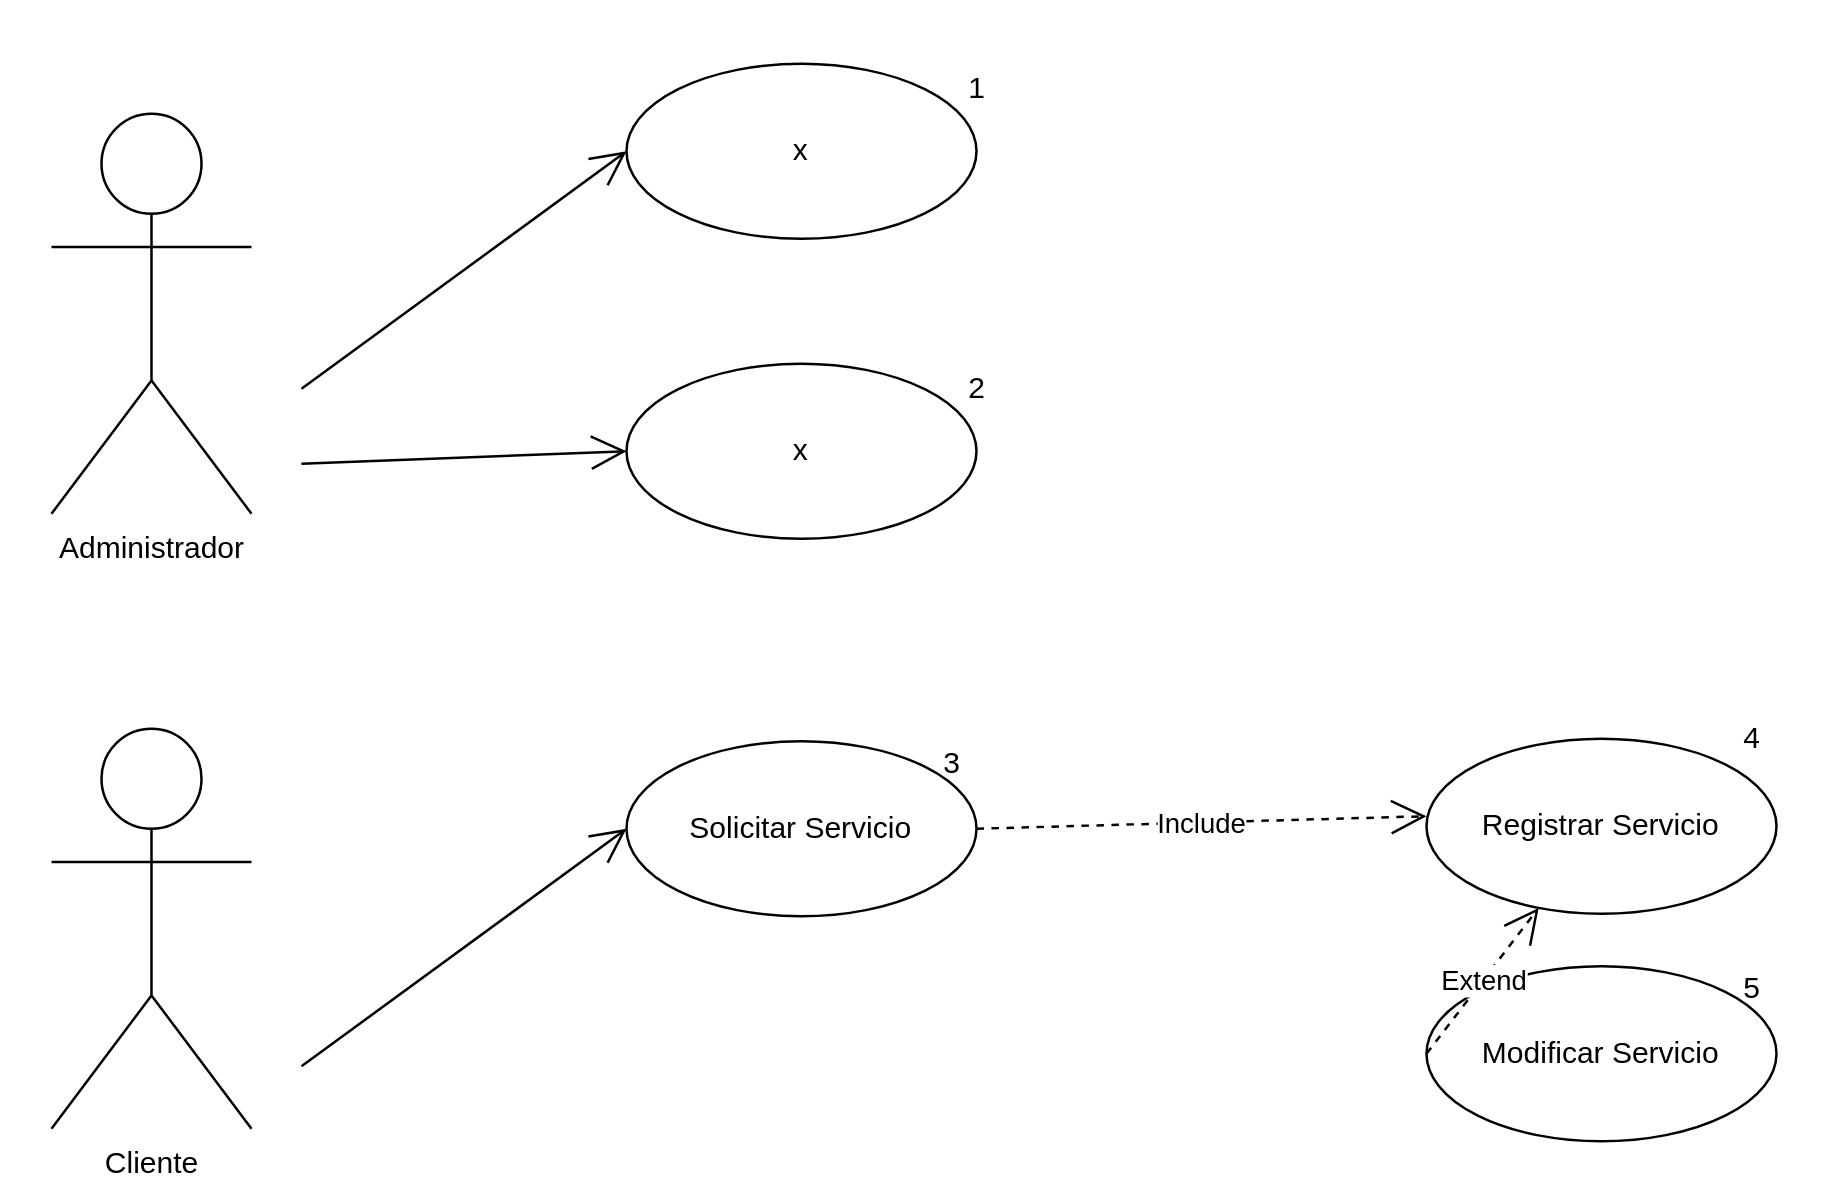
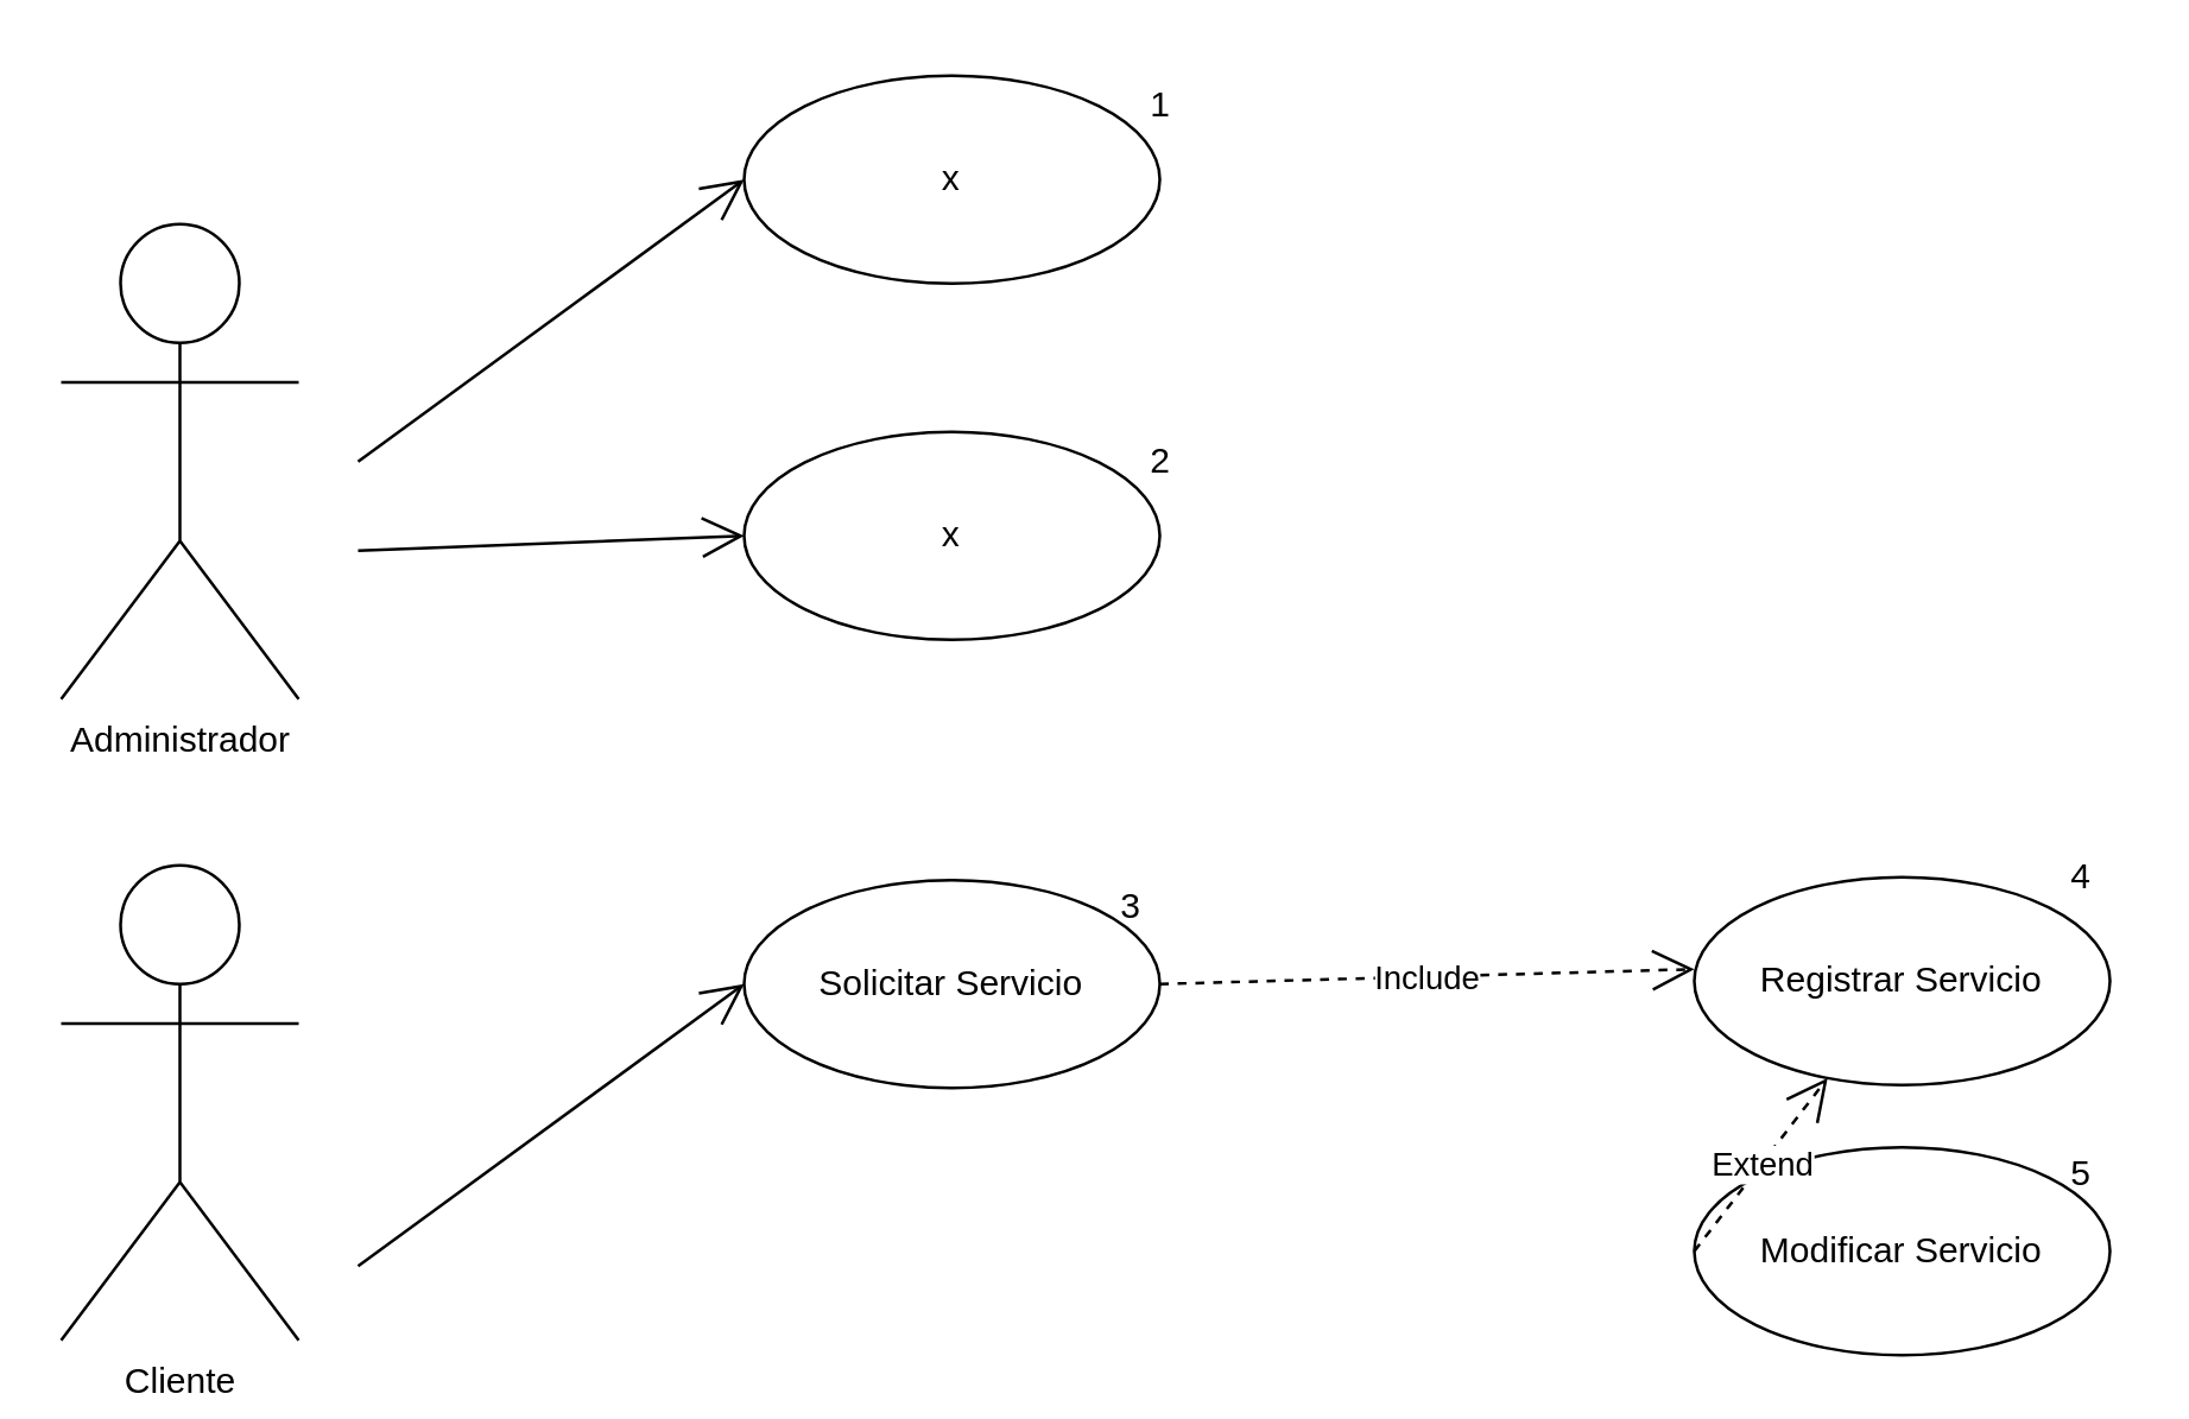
  <mxCell id="0" />
  <mxCell id="1" parent="0" />
- <mxCell id="2" value="Administrador" style="shape=umlActor;verticalLabelPosition=bottom;verticalAlign=top;html=1;" parent="1" vertex="1"><mxGeometry x="20" y="45" width="80" height="160" as="geometry" /></mxCell>
+ <mxCell id="2" value="Administrador" style="shape=umlActor;verticalLabelPosition=bottom;verticalAlign=top;html=1;" parent="1" vertex="1"><mxGeometry x="20" y="75" width="80" height="160" as="geometry" /></mxCell>
  <mxCell id="3" value="x" style="ellipse;whiteSpace=wrap;html=1;" parent="1" vertex="1"><mxGeometry x="250" y="25" width="140" height="70" as="geometry" /></mxCell>
  <mxCell id="4" value="" style="endArrow=open;endFill=1;endSize=12;html=1;rounded=0;entryX=0;entryY=0.5;entryDx=0;entryDy=0;" parent="1" target="3" edge="1"><mxGeometry width="160" relative="1" as="geometry"><mxPoint x="120" y="155" as="sourcePoint" /><mxPoint x="280" y="155" as="targetPoint" /></mxGeometry></mxCell>
  <mxCell id="5" value="x" style="ellipse;whiteSpace=wrap;html=1;" parent="1" vertex="1"><mxGeometry x="250" y="145" width="140" height="70" as="geometry" /></mxCell>
  <mxCell id="6" value="" style="endArrow=open;endFill=1;endSize=12;html=1;rounded=0;entryX=0;entryY=0.5;entryDx=0;entryDy=0;" parent="1" target="5" edge="1"><mxGeometry width="160" relative="1" as="geometry"><mxPoint x="120" y="185" as="sourcePoint" /><mxPoint x="280" y="195" as="targetPoint" /></mxGeometry></mxCell>
  <mxCell id="7" value="Cliente" style="shape=umlActor;verticalLabelPosition=bottom;verticalAlign=top;html=1;" parent="1" vertex="1"><mxGeometry x="20" y="291" width="80" height="160" as="geometry" /></mxCell>
  <mxCell id="8" value="Solicitar Servicio" style="ellipse;whiteSpace=wrap;html=1;" parent="1" vertex="1"><mxGeometry x="250" y="296" width="140" height="70" as="geometry" /></mxCell>
  <mxCell id="9" value="" style="endArrow=open;endFill=1;endSize=12;html=1;rounded=0;entryX=0;entryY=0.5;entryDx=0;entryDy=0;" parent="1" target="8" edge="1"><mxGeometry width="160" relative="1" as="geometry"><mxPoint x="120" y="426" as="sourcePoint" /><mxPoint x="280" y="426" as="targetPoint" /></mxGeometry></mxCell>
  <mxCell id="10" value="Include" style="endArrow=open;endSize=12;dashed=1;html=1;rounded=0;exitX=1;exitY=0.5;exitDx=0;exitDy=0;" parent="1" source="8" edge="1"><mxGeometry width="160" relative="1" as="geometry"><mxPoint x="410" y="326" as="sourcePoint" /><mxPoint x="570" y="326" as="targetPoint" /></mxGeometry></mxCell>
  <mxCell id="11" value="Registrar Servicio" style="ellipse;whiteSpace=wrap;html=1;" parent="1" vertex="1"><mxGeometry x="570" y="295" width="140" height="70" as="geometry" /></mxCell>
  <mxCell id="12" value="Modificar Servicio" style="ellipse;whiteSpace=wrap;html=1;" parent="1" vertex="1"><mxGeometry x="570" y="386" width="140" height="70" as="geometry" /></mxCell>
  <mxCell id="13" value="Extend" style="endArrow=open;endSize=12;dashed=1;html=1;rounded=0;exitX=0;exitY=0.5;exitDx=0;exitDy=0;" parent="1" source="12" target="11" edge="1"><mxGeometry width="160" relative="1" as="geometry"><mxPoint x="400" y="436" as="sourcePoint" /><mxPoint x="410" y="386" as="targetPoint" /></mxGeometry></mxCell>
  <mxCell id="14" value="1" style="text;html=1;align=center;verticalAlign=middle;resizable=0;points=[];autosize=1;strokeColor=none;fillColor=none;" parent="1" vertex="1"><mxGeometry x="375" y="20" width="30" height="30" as="geometry" /></mxCell>
  <mxCell id="15" value="2" style="text;html=1;align=center;verticalAlign=middle;resizable=0;points=[];autosize=1;strokeColor=none;fillColor=none;" parent="1" vertex="1"><mxGeometry x="375" y="140" width="30" height="30" as="geometry" /></mxCell>
  <mxCell id="16" value="3" style="text;html=1;align=center;verticalAlign=middle;resizable=0;points=[];autosize=1;strokeColor=none;fillColor=none;" parent="1" vertex="1"><mxGeometry x="365" y="290" width="30" height="30" as="geometry" /></mxCell>
  <mxCell id="17" value="4" style="text;html=1;align=center;verticalAlign=middle;resizable=0;points=[];autosize=1;strokeColor=none;fillColor=none;" parent="1" vertex="1"><mxGeometry x="685" y="280" width="30" height="30" as="geometry" /></mxCell>
  <mxCell id="18" value="5" style="text;html=1;align=center;verticalAlign=middle;resizable=0;points=[];autosize=1;strokeColor=none;fillColor=none;" parent="1" vertex="1"><mxGeometry x="685" y="380" width="30" height="30" as="geometry" /></mxCell>
